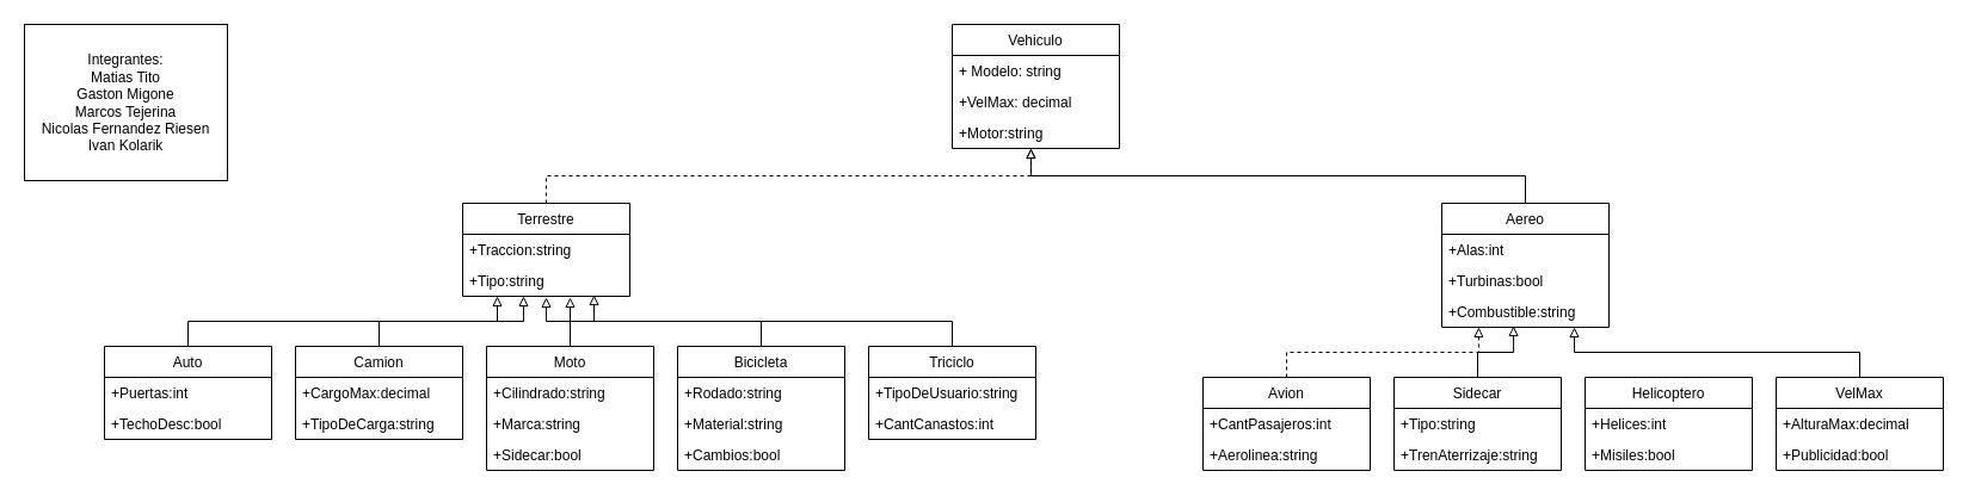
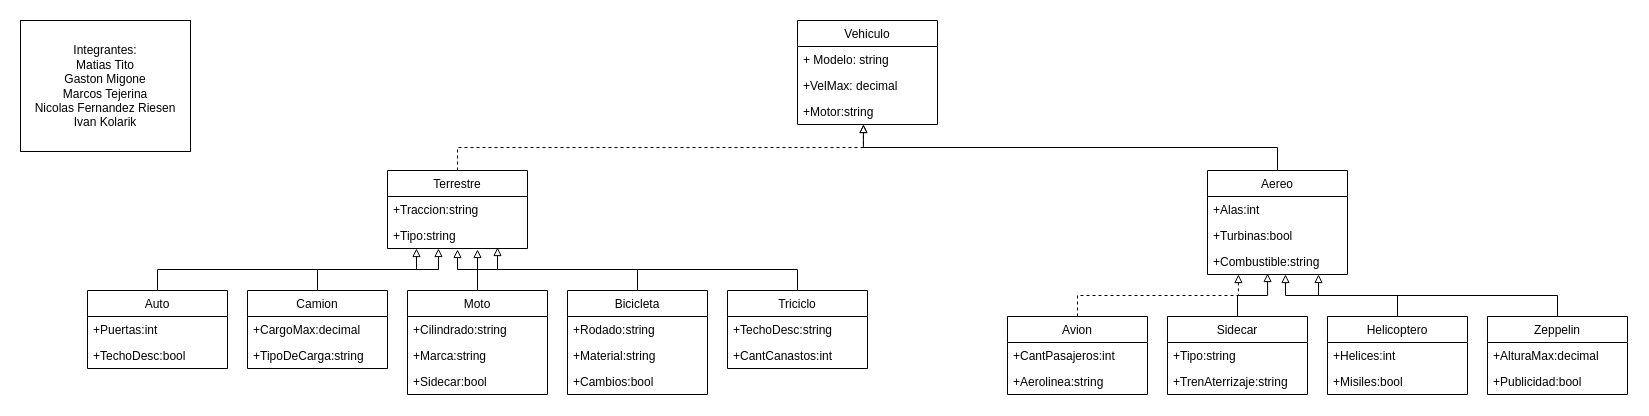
  <mxCell id="0" />
  <mxCell id="1" parent="0" />
  <mxCell id="2" style="edgeStyle=orthogonalEdgeStyle;rounded=0;orthogonalLoop=1;jettySize=auto;html=1;exitX=0.5;exitY=0;exitDx=0;exitDy=0;entryX=0.5;entryY=1.038;entryDx=0;entryDy=0;entryPerimeter=0;endArrow=block;endFill=0;" edge="1" parent="1" source="3" target="23"><mxGeometry relative="1" as="geometry" /></mxCell>
  <mxCell id="3" value="Moto" style="swimlane;fontStyle=0;childLayout=stackLayout;horizontal=1;startSize=26;fillColor=none;horizontalStack=0;resizeParent=1;resizeParentMax=0;resizeLast=0;collapsible=1;marginBottom=0;" vertex="1" parent="1"><mxGeometry x="407" y="290" width="140" height="104" as="geometry" /></mxCell>
  <mxCell id="4" value="+Cilindrado:string" style="text;strokeColor=none;fillColor=none;align=left;verticalAlign=top;spacingLeft=4;spacingRight=4;overflow=hidden;rotatable=0;points=[[0,0.5],[1,0.5]];portConstraint=eastwest;" vertex="1" parent="3"><mxGeometry y="26" width="140" height="26" as="geometry" /></mxCell>
  <mxCell id="5" value="+Marca:string" style="text;strokeColor=none;fillColor=none;align=left;verticalAlign=top;spacingLeft=4;spacingRight=4;overflow=hidden;rotatable=0;points=[[0,0.5],[1,0.5]];portConstraint=eastwest;" vertex="1" parent="3"><mxGeometry y="52" width="140" height="26" as="geometry" /></mxCell>
  <mxCell id="6" value="+Sidecar:bool" style="text;strokeColor=none;fillColor=none;align=left;verticalAlign=top;spacingLeft=4;spacingRight=4;overflow=hidden;rotatable=0;points=[[0,0.5],[1,0.5]];portConstraint=eastwest;" vertex="1" parent="3"><mxGeometry y="78" width="140" height="26" as="geometry" /></mxCell>
  <mxCell id="7" style="edgeStyle=orthogonalEdgeStyle;rounded=0;orthogonalLoop=1;jettySize=auto;html=1;exitX=0.5;exitY=0;exitDx=0;exitDy=0;entryX=0.364;entryY=1;entryDx=0;entryDy=0;entryPerimeter=0;strokeColor=default;strokeWidth=1;endArrow=block;endFill=0;" edge="1" parent="1" source="8" target="23"><mxGeometry relative="1" as="geometry" /></mxCell>
  <mxCell id="8" value="Camion" style="swimlane;fontStyle=0;childLayout=stackLayout;horizontal=1;startSize=26;fillColor=none;horizontalStack=0;resizeParent=1;resizeParentMax=0;resizeLast=0;collapsible=1;marginBottom=0;" vertex="1" parent="1"><mxGeometry x="247" y="290" width="140" height="78" as="geometry" /></mxCell>
  <mxCell id="9" value="+CargoMax:decimal" style="text;strokeColor=none;fillColor=none;align=left;verticalAlign=top;spacingLeft=4;spacingRight=4;overflow=hidden;rotatable=0;points=[[0,0.5],[1,0.5]];portConstraint=eastwest;" vertex="1" parent="8"><mxGeometry y="26" width="140" height="26" as="geometry" /></mxCell>
  <mxCell id="10" value="+TipoDeCarga:string" style="text;strokeColor=none;fillColor=none;align=left;verticalAlign=top;spacingLeft=4;spacingRight=4;overflow=hidden;rotatable=0;points=[[0,0.5],[1,0.5]];portConstraint=eastwest;" vertex="1" parent="8"><mxGeometry y="52" width="140" height="26" as="geometry" /></mxCell>
  <mxCell id="11" style="edgeStyle=orthogonalEdgeStyle;rounded=0;orthogonalLoop=1;jettySize=auto;html=1;exitX=0.5;exitY=0;exitDx=0;exitDy=0;entryX=0.207;entryY=1;entryDx=0;entryDy=0;entryPerimeter=0;strokeColor=default;strokeWidth=1;endArrow=block;endFill=0;" edge="1" parent="1" source="12" target="23"><mxGeometry relative="1" as="geometry" /></mxCell>
  <mxCell id="12" value="Auto" style="swimlane;fontStyle=0;childLayout=stackLayout;horizontal=1;startSize=26;fillColor=none;horizontalStack=0;resizeParent=1;resizeParentMax=0;resizeLast=0;collapsible=1;marginBottom=0;" vertex="1" parent="1"><mxGeometry x="87" y="290" width="140" height="78" as="geometry" /></mxCell>
  <mxCell id="13" value="+Puertas:int" style="text;strokeColor=none;fillColor=none;align=left;verticalAlign=top;spacingLeft=4;spacingRight=4;overflow=hidden;rotatable=0;points=[[0,0.5],[1,0.5]];portConstraint=eastwest;" vertex="1" parent="12"><mxGeometry y="26" width="140" height="26" as="geometry" /></mxCell>
  <mxCell id="14" value="+TechoDesc:bool" style="text;strokeColor=none;fillColor=none;align=left;verticalAlign=top;spacingLeft=4;spacingRight=4;overflow=hidden;rotatable=0;points=[[0,0.5],[1,0.5]];portConstraint=eastwest;" vertex="1" parent="12"><mxGeometry y="52" width="140" height="26" as="geometry" /></mxCell>
  <mxCell id="15" style="edgeStyle=orthogonalEdgeStyle;rounded=0;orthogonalLoop=1;jettySize=auto;html=1;exitX=0.5;exitY=0;exitDx=0;exitDy=0;entryX=0.471;entryY=1;entryDx=0;entryDy=0;entryPerimeter=0;endArrow=block;endFill=0;" edge="1" parent="1" source="16" target="27"><mxGeometry relative="1" as="geometry" /></mxCell>
  <mxCell id="16" value="Aereo" style="swimlane;fontStyle=0;childLayout=stackLayout;horizontal=1;startSize=26;fillColor=none;horizontalStack=0;resizeParent=1;resizeParentMax=0;resizeLast=0;collapsible=1;marginBottom=0;" vertex="1" parent="1"><mxGeometry x="1207" y="170" width="140" height="104" as="geometry" /></mxCell>
  <mxCell id="17" value="+Alas:int" style="text;strokeColor=none;fillColor=none;align=left;verticalAlign=top;spacingLeft=4;spacingRight=4;overflow=hidden;rotatable=0;points=[[0,0.5],[1,0.5]];portConstraint=eastwest;" vertex="1" parent="16"><mxGeometry y="26" width="140" height="26" as="geometry" /></mxCell>
  <mxCell id="18" value="+Turbinas:bool" style="text;strokeColor=none;fillColor=none;align=left;verticalAlign=top;spacingLeft=4;spacingRight=4;overflow=hidden;rotatable=0;points=[[0,0.5],[1,0.5]];portConstraint=eastwest;" vertex="1" parent="16"><mxGeometry y="52" width="140" height="26" as="geometry" /></mxCell>
  <mxCell id="19" value="+Combustible:string&#10;" style="text;strokeColor=none;fillColor=none;align=left;verticalAlign=top;spacingLeft=4;spacingRight=4;overflow=hidden;rotatable=0;points=[[0,0.5],[1,0.5]];portConstraint=eastwest;" vertex="1" parent="16"><mxGeometry y="78" width="140" height="26" as="geometry" /></mxCell>
  <mxCell id="20" style="edgeStyle=orthogonalEdgeStyle;rounded=0;orthogonalLoop=1;jettySize=auto;html=1;entryX=0.471;entryY=1;entryDx=0;entryDy=0;entryPerimeter=0;endArrow=block;endFill=0;dashed=1;" edge="1" parent="1" source="21" target="27"><mxGeometry relative="1" as="geometry" /></mxCell>
  <mxCell id="21" value="Terrestre" style="swimlane;fontStyle=0;childLayout=stackLayout;horizontal=1;startSize=26;fillColor=none;horizontalStack=0;resizeParent=1;resizeParentMax=0;resizeLast=0;collapsible=1;marginBottom=0;" vertex="1" parent="1"><mxGeometry x="387" y="170" width="140" height="78" as="geometry" /></mxCell>
  <mxCell id="22" value="+Traccion:string" style="text;strokeColor=none;fillColor=none;align=left;verticalAlign=top;spacingLeft=4;spacingRight=4;overflow=hidden;rotatable=0;points=[[0,0.5],[1,0.5]];portConstraint=eastwest;" vertex="1" parent="21"><mxGeometry y="26" width="140" height="26" as="geometry" /></mxCell>
  <mxCell id="23" value="+Tipo:string" style="text;strokeColor=none;fillColor=none;align=left;verticalAlign=top;spacingLeft=4;spacingRight=4;overflow=hidden;rotatable=0;points=[[0,0.5],[1,0.5]];portConstraint=eastwest;" vertex="1" parent="21"><mxGeometry y="52" width="140" height="26" as="geometry" /></mxCell>
  <mxCell id="24" value="Vehiculo" style="swimlane;fontStyle=0;childLayout=stackLayout;horizontal=1;startSize=26;fillColor=none;horizontalStack=0;resizeParent=1;resizeParentMax=0;resizeLast=0;collapsible=1;marginBottom=0;" vertex="1" parent="1"><mxGeometry x="797" y="20" width="140" height="104" as="geometry" /></mxCell>
  <mxCell id="25" value="+ Modelo: string" style="text;strokeColor=none;fillColor=none;align=left;verticalAlign=top;spacingLeft=4;spacingRight=4;overflow=hidden;rotatable=0;points=[[0,0.5],[1,0.5]];portConstraint=eastwest;" vertex="1" parent="24"><mxGeometry y="26" width="140" height="26" as="geometry" /></mxCell>
  <mxCell id="26" value="+VelMax: decimal" style="text;strokeColor=none;fillColor=none;align=left;verticalAlign=top;spacingLeft=4;spacingRight=4;overflow=hidden;rotatable=0;points=[[0,0.5],[1,0.5]];portConstraint=eastwest;" vertex="1" parent="24"><mxGeometry y="52" width="140" height="26" as="geometry" /></mxCell>
  <mxCell id="27" value="+Motor:string" style="text;strokeColor=none;fillColor=none;align=left;verticalAlign=top;spacingLeft=4;spacingRight=4;overflow=hidden;rotatable=0;points=[[0,0.5],[1,0.5]];portConstraint=eastwest;" vertex="1" parent="24"><mxGeometry y="78" width="140" height="26" as="geometry" /></mxCell>
  <mxCell id="28" style="edgeStyle=orthogonalEdgeStyle;rounded=0;orthogonalLoop=1;jettySize=auto;html=1;exitX=0.5;exitY=0;exitDx=0;exitDy=0;entryX=0.643;entryY=1.038;entryDx=0;entryDy=0;entryPerimeter=0;strokeColor=default;strokeWidth=1;endArrow=block;endFill=0;" edge="1" parent="1" source="29" target="23"><mxGeometry relative="1" as="geometry" /></mxCell>
  <mxCell id="29" value="Bicicleta" style="swimlane;fontStyle=0;childLayout=stackLayout;horizontal=1;startSize=26;fillColor=none;horizontalStack=0;resizeParent=1;resizeParentMax=0;resizeLast=0;collapsible=1;marginBottom=0;" vertex="1" parent="1"><mxGeometry x="567" y="290" width="140" height="104" as="geometry" /></mxCell>
  <mxCell id="30" value="+Rodado:string" style="text;strokeColor=none;fillColor=none;align=left;verticalAlign=top;spacingLeft=4;spacingRight=4;overflow=hidden;rotatable=0;points=[[0,0.5],[1,0.5]];portConstraint=eastwest;" vertex="1" parent="29"><mxGeometry y="26" width="140" height="26" as="geometry" /></mxCell>
  <mxCell id="31" value="+Material:string" style="text;strokeColor=none;fillColor=none;align=left;verticalAlign=top;spacingLeft=4;spacingRight=4;overflow=hidden;rotatable=0;points=[[0,0.5],[1,0.5]];portConstraint=eastwest;" vertex="1" parent="29"><mxGeometry y="52" width="140" height="26" as="geometry" /></mxCell>
  <mxCell id="32" value="+Cambios:bool" style="text;strokeColor=none;fillColor=none;align=left;verticalAlign=top;spacingLeft=4;spacingRight=4;overflow=hidden;rotatable=0;points=[[0,0.5],[1,0.5]];portConstraint=eastwest;" vertex="1" parent="29"><mxGeometry y="78" width="140" height="26" as="geometry" /></mxCell>
  <mxCell id="33" style="edgeStyle=orthogonalEdgeStyle;rounded=0;orthogonalLoop=1;jettySize=auto;html=1;exitX=0.5;exitY=0;exitDx=0;exitDy=0;entryX=0.786;entryY=0.962;entryDx=0;entryDy=0;entryPerimeter=0;strokeColor=default;strokeWidth=1;endArrow=block;endFill=0;" edge="1" parent="1" source="34" target="23"><mxGeometry relative="1" as="geometry" /></mxCell>
  <mxCell id="34" value="Triciclo" style="swimlane;fontStyle=0;childLayout=stackLayout;horizontal=1;startSize=26;fillColor=none;horizontalStack=0;resizeParent=1;resizeParentMax=0;resizeLast=0;collapsible=1;marginBottom=0;" vertex="1" parent="1"><mxGeometry x="727" y="290" width="140" height="78" as="geometry" /></mxCell>
- <mxCell id="35" value="+TipoDeUsuario:string" style="text;strokeColor=none;fillColor=none;align=left;verticalAlign=top;spacingLeft=4;spacingRight=4;overflow=hidden;rotatable=0;points=[[0,0.5],[1,0.5]];portConstraint=eastwest;" vertex="1" parent="34"><mxGeometry y="26" width="140" height="26" as="geometry" /></mxCell>
+ <mxCell id="35" value="+TechoDesc:string" style="text;strokeColor=none;fillColor=none;align=left;verticalAlign=top;spacingLeft=4;spacingRight=4;overflow=hidden;rotatable=0;points=[[0,0.5],[1,0.5]];portConstraint=eastwest;" vertex="1" parent="34"><mxGeometry y="26" width="140" height="26" as="geometry" /></mxCell>
  <mxCell id="36" value="+CantCanastos:int" style="text;strokeColor=none;fillColor=none;align=left;verticalAlign=top;spacingLeft=4;spacingRight=4;overflow=hidden;rotatable=0;points=[[0,0.5],[1,0.5]];portConstraint=eastwest;" vertex="1" parent="34"><mxGeometry y="52" width="140" height="26" as="geometry" /></mxCell>
+ <mxCell id="37" style="edgeStyle=orthogonalEdgeStyle;rounded=0;orthogonalLoop=1;jettySize=auto;html=1;exitX=0.5;exitY=0;exitDx=0;exitDy=0;entryX=0.557;entryY=1;entryDx=0;entryDy=0;entryPerimeter=0;strokeColor=default;strokeWidth=1;endArrow=block;endFill=0;" edge="1" parent="1" source="38" target="19"><mxGeometry relative="1" as="geometry" /></mxCell>
  <mxCell id="38" value="Helicoptero" style="swimlane;fontStyle=0;childLayout=stackLayout;horizontal=1;startSize=26;fillColor=none;horizontalStack=0;resizeParent=1;resizeParentMax=0;resizeLast=0;collapsible=1;marginBottom=0;" vertex="1" parent="1"><mxGeometry x="1327" y="316" width="140" height="78" as="geometry" /></mxCell>
  <mxCell id="39" value="+Helices:int" style="text;strokeColor=none;fillColor=none;align=left;verticalAlign=top;spacingLeft=4;spacingRight=4;overflow=hidden;rotatable=0;points=[[0,0.5],[1,0.5]];portConstraint=eastwest;" vertex="1" parent="38"><mxGeometry y="26" width="140" height="26" as="geometry" /></mxCell>
  <mxCell id="40" value="+Misiles:bool" style="text;strokeColor=none;fillColor=none;align=left;verticalAlign=top;spacingLeft=4;spacingRight=4;overflow=hidden;rotatable=0;points=[[0,0.5],[1,0.5]];portConstraint=eastwest;" vertex="1" parent="38"><mxGeometry y="52" width="140" height="26" as="geometry" /></mxCell>
  <mxCell id="41" style="edgeStyle=orthogonalEdgeStyle;rounded=0;orthogonalLoop=1;jettySize=auto;html=1;exitX=0.5;exitY=0;exitDx=0;exitDy=0;entryX=0.429;entryY=0.962;entryDx=0;entryDy=0;entryPerimeter=0;strokeColor=default;strokeWidth=1;endArrow=block;endFill=0;" edge="1" parent="1" source="42" target="19"><mxGeometry relative="1" as="geometry" /></mxCell>
  <mxCell id="42" value="Sidecar" style="swimlane;fontStyle=0;childLayout=stackLayout;horizontal=1;startSize=26;fillColor=none;horizontalStack=0;resizeParent=1;resizeParentMax=0;resizeLast=0;collapsible=1;marginBottom=0;" vertex="1" parent="1"><mxGeometry x="1167" y="316" width="140" height="78" as="geometry" /></mxCell>
  <mxCell id="43" value="+Tipo:string" style="text;strokeColor=none;fillColor=none;align=left;verticalAlign=top;spacingLeft=4;spacingRight=4;overflow=hidden;rotatable=0;points=[[0,0.5],[1,0.5]];portConstraint=eastwest;" vertex="1" parent="42"><mxGeometry y="26" width="140" height="26" as="geometry" /></mxCell>
  <mxCell id="44" value="+TrenAterrizaje:string" style="text;strokeColor=none;fillColor=none;align=left;verticalAlign=top;spacingLeft=4;spacingRight=4;overflow=hidden;rotatable=0;points=[[0,0.5],[1,0.5]];portConstraint=eastwest;" vertex="1" parent="42"><mxGeometry y="52" width="140" height="26" as="geometry" /></mxCell>
  <mxCell id="45" style="edgeStyle=orthogonalEdgeStyle;rounded=0;orthogonalLoop=1;jettySize=auto;html=1;exitX=0.5;exitY=0;exitDx=0;exitDy=0;entryX=0.221;entryY=1;entryDx=0;entryDy=0;entryPerimeter=0;strokeColor=default;strokeWidth=1;endArrow=block;endFill=0;dashed=1;" edge="1" parent="1" source="46" target="19"><mxGeometry relative="1" as="geometry" /></mxCell>
  <mxCell id="46" value="Avion" style="swimlane;fontStyle=0;childLayout=stackLayout;horizontal=1;startSize=26;fillColor=none;horizontalStack=0;resizeParent=1;resizeParentMax=0;resizeLast=0;collapsible=1;marginBottom=0;" vertex="1" parent="1"><mxGeometry x="1007" y="316" width="140" height="78" as="geometry" /></mxCell>
  <mxCell id="47" value="+CantPasajeros:int" style="text;strokeColor=none;fillColor=none;align=left;verticalAlign=top;spacingLeft=4;spacingRight=4;overflow=hidden;rotatable=0;points=[[0,0.5],[1,0.5]];portConstraint=eastwest;" vertex="1" parent="46"><mxGeometry y="26" width="140" height="26" as="geometry" /></mxCell>
  <mxCell id="48" value="+Aerolinea:string&#10;" style="text;strokeColor=none;fillColor=none;align=left;verticalAlign=top;spacingLeft=4;spacingRight=4;overflow=hidden;rotatable=0;points=[[0,0.5],[1,0.5]];portConstraint=eastwest;" vertex="1" parent="46"><mxGeometry y="52" width="140" height="26" as="geometry" /></mxCell>
  <mxCell id="49" style="edgeStyle=orthogonalEdgeStyle;rounded=0;orthogonalLoop=1;jettySize=auto;html=1;exitX=0.5;exitY=0;exitDx=0;exitDy=0;entryX=0.793;entryY=1;entryDx=0;entryDy=0;entryPerimeter=0;strokeColor=default;strokeWidth=1;endArrow=block;endFill=0;" edge="1" parent="1" source="50" target="19"><mxGeometry relative="1" as="geometry" /></mxCell>
- <mxCell id="50" value="VelMax" style="swimlane;fontStyle=0;childLayout=stackLayout;horizontal=1;startSize=26;fillColor=none;horizontalStack=0;resizeParent=1;resizeParentMax=0;resizeLast=0;collapsible=1;marginBottom=0;" vertex="1" parent="1"><mxGeometry x="1487" y="316" width="140" height="78" as="geometry" /></mxCell>
+ <mxCell id="50" value="Zeppelin" style="swimlane;fontStyle=0;childLayout=stackLayout;horizontal=1;startSize=26;fillColor=none;horizontalStack=0;resizeParent=1;resizeParentMax=0;resizeLast=0;collapsible=1;marginBottom=0;" vertex="1" parent="1"><mxGeometry x="1487" y="316" width="140" height="78" as="geometry" /></mxCell>
  <mxCell id="51" value="+AlturaMax:decimal" style="text;strokeColor=none;fillColor=none;align=left;verticalAlign=top;spacingLeft=4;spacingRight=4;overflow=hidden;rotatable=0;points=[[0,0.5],[1,0.5]];portConstraint=eastwest;" vertex="1" parent="50"><mxGeometry y="26" width="140" height="26" as="geometry" /></mxCell>
  <mxCell id="52" value="+Publicidad:bool" style="text;strokeColor=none;fillColor=none;align=left;verticalAlign=top;spacingLeft=4;spacingRight=4;overflow=hidden;rotatable=0;points=[[0,0.5],[1,0.5]];portConstraint=eastwest;" vertex="1" parent="50"><mxGeometry y="52" width="140" height="26" as="geometry" /></mxCell>
  <mxCell id="53" value="Integrantes:&lt;br&gt;Matias Tito&lt;br&gt;Gaston Migone&lt;br&gt;Marcos Tejerina&lt;br&gt;Nicolas Fernandez Riesen&lt;br&gt;Ivan Kolarik" style="rounded=0;whiteSpace=wrap;html=1;" vertex="1" parent="1"><mxGeometry x="20" y="20" width="170" height="131" as="geometry" /></mxCell>
